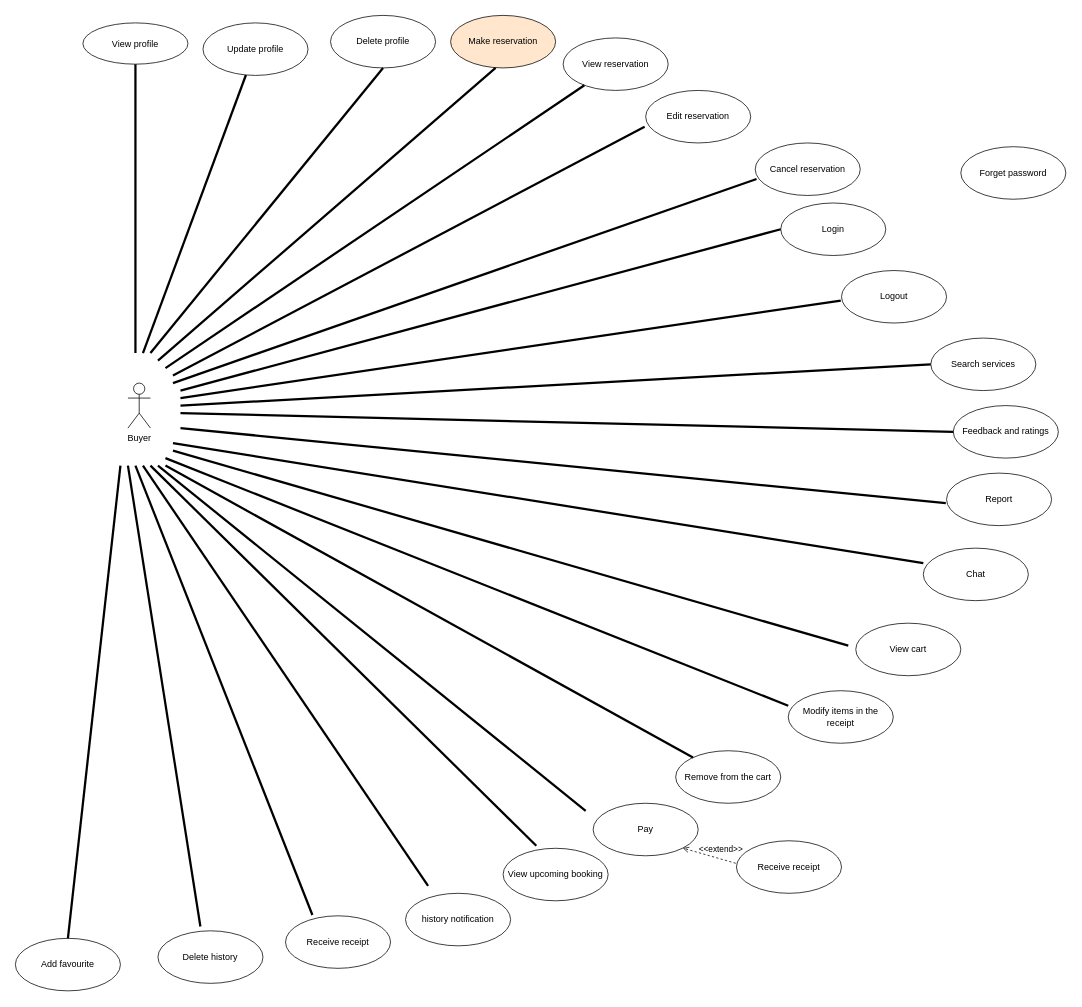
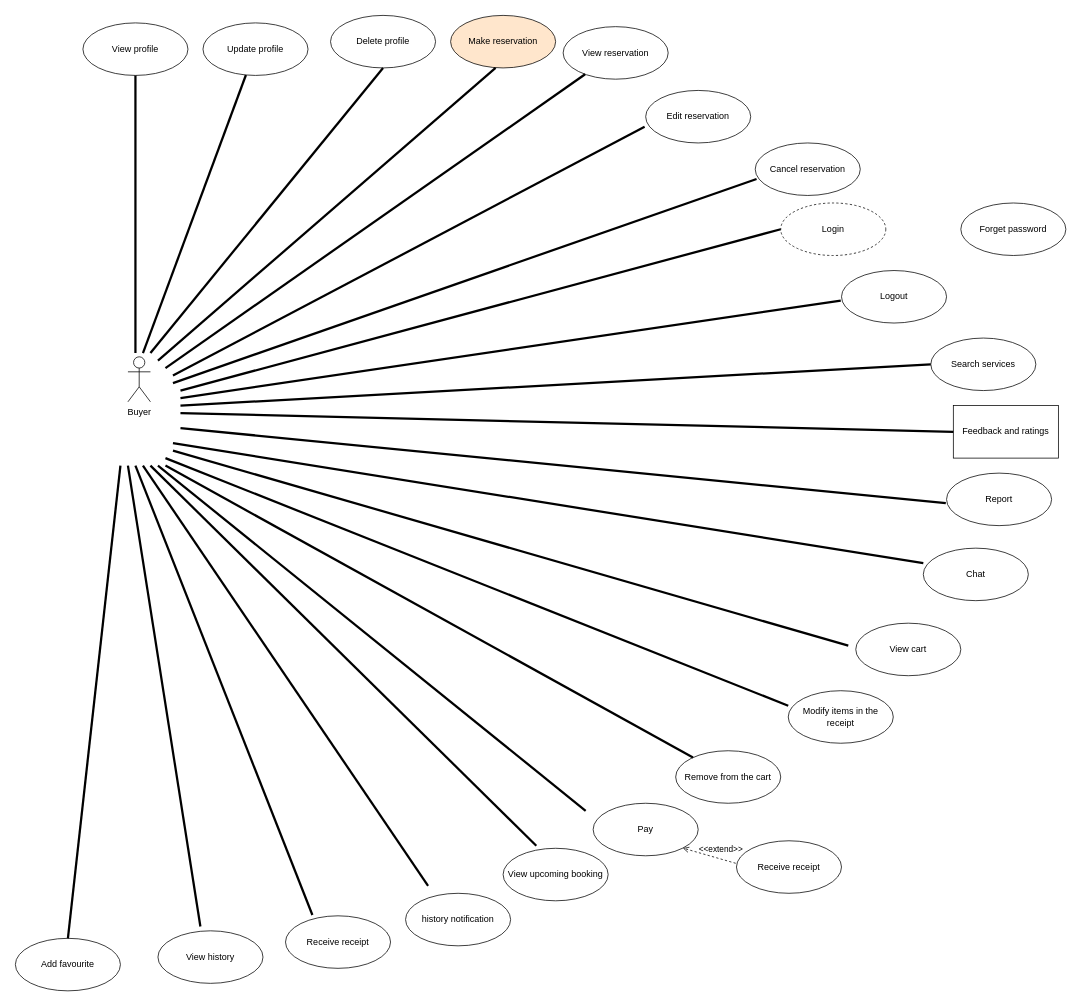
  <mxCell id="0" />
  <mxCell id="1" parent="0" />
- <mxCell id="2" value="Buyer" style="shape=umlActor;verticalLabelPosition=bottom;verticalAlign=top;html=1;" vertex="1" parent="1"><mxGeometry x="170" y="510" width="30" height="60" as="geometry" /></mxCell>
- <mxCell id="3" value="View profile" style="ellipse;whiteSpace=wrap;html=1;" vertex="1" parent="1"><mxGeometry x="110" y="30" width="140" height="55" as="geometry" /></mxCell>
+ <mxCell id="2" value="Buyer" style="shape=umlActor;verticalLabelPosition=bottom;verticalAlign=top;html=1;" vertex="1" parent="1"><mxGeometry x="170" y="475" width="30" height="60" as="geometry" /></mxCell>
+ <mxCell id="3" value="View profile" style="ellipse;whiteSpace=wrap;html=1;" vertex="1" parent="1"><mxGeometry x="110" y="30" width="140" height="70" as="geometry" /></mxCell>
  <mxCell id="4" value="Update profile" style="ellipse;whiteSpace=wrap;html=1;" vertex="1" parent="1"><mxGeometry x="270" y="30" width="140" height="70" as="geometry" /></mxCell>
  <mxCell id="5" value="Delete profile" style="ellipse;whiteSpace=wrap;html=1;" vertex="1" parent="1"><mxGeometry x="440" y="20" width="140" height="70" as="geometry" /></mxCell>
  <mxCell id="6" value="Make reservation" style="ellipse;whiteSpace=wrap;html=1;fillColor=#ffe6cc;" vertex="1" parent="1"><mxGeometry x="600" y="20" width="140" height="70" as="geometry" /></mxCell>
  <mxCell id="7" value="View upcoming booking" style="ellipse;whiteSpace=wrap;html=1;" vertex="1" parent="1"><mxGeometry x="670" y="1130" width="140" height="70" as="geometry" /></mxCell>
  <mxCell id="8" value="Cancel reservation" style="ellipse;whiteSpace=wrap;html=1;" vertex="1" parent="1"><mxGeometry x="1006" y="190" width="140" height="70" as="geometry" /></mxCell>
- <mxCell id="9" value="View reservation" style="ellipse;whiteSpace=wrap;html=1;" vertex="1" parent="1"><mxGeometry x="750" y="50" width="140" height="70" as="geometry" /></mxCell>
+ <mxCell id="9" value="View reservation" style="ellipse;whiteSpace=wrap;html=1;" vertex="1" parent="1"><mxGeometry x="750" y="35" width="140" height="70" as="geometry" /></mxCell>
  <mxCell id="10" value="Edit reservation" style="ellipse;whiteSpace=wrap;html=1;" vertex="1" parent="1"><mxGeometry x="860" y="120" width="140" height="70" as="geometry" /></mxCell>
  <mxCell id="11" value="Search services&lt;br&gt;" style="ellipse;whiteSpace=wrap;html=1;" vertex="1" parent="1"><mxGeometry x="1240" y="450" width="140" height="70" as="geometry" /></mxCell>
- <mxCell id="12" value="Delete history&lt;br&gt;" style="ellipse;whiteSpace=wrap;html=1;" vertex="1" parent="1"><mxGeometry x="210" y="1240" width="140" height="70" as="geometry" /></mxCell>
+ <mxCell id="12" value="View history&lt;br&gt;" style="ellipse;whiteSpace=wrap;html=1;" vertex="1" parent="1"><mxGeometry x="210" y="1240" width="140" height="70" as="geometry" /></mxCell>
  <mxCell id="13" value="Pay" style="ellipse;whiteSpace=wrap;html=1;" vertex="1" parent="1"><mxGeometry x="790" y="1070" width="140" height="70" as="geometry" /></mxCell>
  <mxCell id="14" value="history notification&lt;br&gt;" style="ellipse;whiteSpace=wrap;html=1;" vertex="1" parent="1"><mxGeometry x="540" y="1190" width="140" height="70" as="geometry" /></mxCell>
- <mxCell id="15" value="Feedback and ratings&lt;br&gt;" style="ellipse;whiteSpace=wrap;html=1;" vertex="1" parent="1"><mxGeometry x="1270" y="540" width="140" height="70" as="geometry" /></mxCell>
+ <mxCell id="15" value="Feedback and ratings&lt;br&gt;" style="whiteSpace=wrap;html=1;rounded=0;" vertex="1" parent="1"><mxGeometry x="1270" y="540" width="140" height="70" as="geometry" /></mxCell>
  <mxCell id="16" value="Report&lt;br&gt;" style="ellipse;whiteSpace=wrap;html=1;" vertex="1" parent="1"><mxGeometry x="1261" y="630" width="140" height="70" as="geometry" /></mxCell>
  <mxCell id="17" value="Logout" style="ellipse;whiteSpace=wrap;html=1;" vertex="1" parent="1"><mxGeometry x="1121" y="360" width="140" height="70" as="geometry" /></mxCell>
  <mxCell id="18" value="Chat" style="ellipse;whiteSpace=wrap;html=1;" vertex="1" parent="1"><mxGeometry x="1230" y="730" width="140" height="70" as="geometry" /></mxCell>
- <mxCell id="19" value="Login" style="ellipse;whiteSpace=wrap;html=1;" vertex="1" parent="1"><mxGeometry x="1040" y="270" width="140" height="70" as="geometry" /></mxCell>
- <mxCell id="20" value="Forget password&lt;br&gt;" style="ellipse;whiteSpace=wrap;html=1;" vertex="1" parent="1"><mxGeometry x="1280" y="195" width="140" height="70" as="geometry" /></mxCell>
+ <mxCell id="19" value="Login" style="ellipse;whiteSpace=wrap;html=1;dashed=1;" vertex="1" parent="1"><mxGeometry x="1040" y="270" width="140" height="70" as="geometry" /></mxCell>
+ <mxCell id="20" value="Forget password&lt;br&gt;" style="ellipse;whiteSpace=wrap;html=1;" vertex="1" parent="1"><mxGeometry x="1280" y="270" width="140" height="70" as="geometry" /></mxCell>
  <mxCell id="21" value="Receive receipt&lt;br&gt;" style="ellipse;whiteSpace=wrap;html=1;" vertex="1" parent="1"><mxGeometry x="380" y="1220" width="140" height="70" as="geometry" /></mxCell>
  <mxCell id="22" value="View cart" style="ellipse;whiteSpace=wrap;html=1;" vertex="1" parent="1"><mxGeometry x="1140" y="830" width="140" height="70" as="geometry" /></mxCell>
  <mxCell id="23" value="Modify items in the receipt" style="ellipse;whiteSpace=wrap;html=1;" vertex="1" parent="1"><mxGeometry x="1050" y="920" width="140" height="70" as="geometry" /></mxCell>
  <mxCell id="24" value="Add favourite" style="ellipse;whiteSpace=wrap;html=1;" vertex="1" parent="1"><mxGeometry x="20" y="1250" width="140" height="70" as="geometry" /></mxCell>
  <mxCell id="25" value="Remove from the cart" style="ellipse;whiteSpace=wrap;html=1;" vertex="1" parent="1"><mxGeometry x="900" y="1000" width="140" height="70" as="geometry" /></mxCell>
  <mxCell id="26" value="" style="endArrow=none;startArrow=none;endFill=0;startFill=0;endSize=8;html=1;verticalAlign=bottom;labelBackgroundColor=none;strokeWidth=3;rounded=0;entryX=0.5;entryY=1;entryDx=0;entryDy=0;" edge="1" parent="1" target="3"><mxGeometry width="160" relative="1" as="geometry"><mxPoint x="180" y="470" as="sourcePoint" /><mxPoint x="300" y="304.47" as="targetPoint" /></mxGeometry></mxCell>
  <mxCell id="27" value="" style="endArrow=none;startArrow=none;endFill=0;startFill=0;endSize=8;html=1;verticalAlign=bottom;labelBackgroundColor=none;strokeWidth=3;rounded=0;" edge="1" parent="1" target="4"><mxGeometry width="160" relative="1" as="geometry"><mxPoint x="190" y="470" as="sourcePoint" /><mxPoint x="360" y="80" as="targetPoint" /></mxGeometry></mxCell>
  <mxCell id="28" value="" style="endArrow=none;startArrow=none;endFill=0;startFill=0;endSize=8;html=1;verticalAlign=bottom;labelBackgroundColor=none;strokeWidth=3;rounded=0;entryX=0.5;entryY=1;entryDx=0;entryDy=0;" edge="1" parent="1" target="5"><mxGeometry width="160" relative="1" as="geometry"><mxPoint x="200" y="470" as="sourcePoint" /><mxPoint x="660" y="320" as="targetPoint" /></mxGeometry></mxCell>
  <mxCell id="29" value="" style="endArrow=none;startArrow=none;endFill=0;startFill=0;endSize=8;html=1;verticalAlign=bottom;labelBackgroundColor=none;strokeWidth=3;rounded=0;" edge="1" parent="1"><mxGeometry width="160" relative="1" as="geometry"><mxPoint x="210" y="480" as="sourcePoint" /><mxPoint x="660" y="90" as="targetPoint" /></mxGeometry></mxCell>
  <mxCell id="30" value="" style="endArrow=none;startArrow=none;endFill=0;startFill=0;endSize=8;html=1;verticalAlign=bottom;labelBackgroundColor=none;strokeWidth=3;rounded=0;" edge="1" parent="1" target="9"><mxGeometry width="160" relative="1" as="geometry"><mxPoint x="220" y="490" as="sourcePoint" /><mxPoint x="660" y="320" as="targetPoint" /></mxGeometry></mxCell>
  <mxCell id="31" value="" style="endArrow=none;startArrow=none;endFill=0;startFill=0;endSize=8;html=1;verticalAlign=bottom;labelBackgroundColor=none;strokeWidth=3;rounded=0;entryX=-0.01;entryY=0.692;entryDx=0;entryDy=0;entryPerimeter=0;" edge="1" parent="1" target="10"><mxGeometry width="160" relative="1" as="geometry"><mxPoint x="230" y="500" as="sourcePoint" /><mxPoint x="660" y="320" as="targetPoint" /></mxGeometry></mxCell>
  <mxCell id="32" value="" style="endArrow=none;startArrow=none;endFill=0;startFill=0;endSize=8;html=1;verticalAlign=bottom;labelBackgroundColor=none;strokeWidth=3;rounded=0;entryX=0.013;entryY=0.685;entryDx=0;entryDy=0;entryPerimeter=0;" edge="1" parent="1" target="8"><mxGeometry width="160" relative="1" as="geometry"><mxPoint x="230" y="510" as="sourcePoint" /><mxPoint x="730" y="450" as="targetPoint" /></mxGeometry></mxCell>
  <mxCell id="33" value="" style="endArrow=none;startArrow=none;endFill=0;startFill=0;endSize=8;html=1;verticalAlign=bottom;labelBackgroundColor=none;strokeWidth=3;rounded=0;entryX=0;entryY=0.5;entryDx=0;entryDy=0;" edge="1" parent="1" target="19"><mxGeometry width="160" relative="1" as="geometry"><mxPoint x="240" y="520" as="sourcePoint" /><mxPoint x="730" y="490" as="targetPoint" /></mxGeometry></mxCell>
  <mxCell id="34" value="" style="endArrow=none;startArrow=none;endFill=0;startFill=0;endSize=8;html=1;verticalAlign=bottom;labelBackgroundColor=none;strokeWidth=3;rounded=0;" edge="1" parent="1"><mxGeometry width="160" relative="1" as="geometry"><mxPoint x="240" y="530" as="sourcePoint" /><mxPoint x="1120" y="400" as="targetPoint" /></mxGeometry></mxCell>
  <mxCell id="35" value="" style="endArrow=none;startArrow=none;endFill=0;startFill=0;endSize=8;html=1;verticalAlign=bottom;labelBackgroundColor=none;strokeWidth=3;rounded=0;entryX=0;entryY=0.5;entryDx=0;entryDy=0;" edge="1" parent="1" target="11"><mxGeometry width="160" relative="1" as="geometry"><mxPoint x="240" y="540" as="sourcePoint" /><mxPoint x="870" y="600" as="targetPoint" /></mxGeometry></mxCell>
  <mxCell id="36" value="" style="endArrow=none;startArrow=none;endFill=0;startFill=0;endSize=8;html=1;verticalAlign=bottom;labelBackgroundColor=none;strokeWidth=3;rounded=0;entryX=0;entryY=0.5;entryDx=0;entryDy=0;" edge="1" parent="1" target="15"><mxGeometry width="160" relative="1" as="geometry"><mxPoint x="240" y="550" as="sourcePoint" /><mxPoint x="870" y="600" as="targetPoint" /></mxGeometry></mxCell>
  <mxCell id="37" value="" style="endArrow=none;startArrow=none;endFill=0;startFill=0;endSize=8;html=1;verticalAlign=bottom;labelBackgroundColor=none;strokeWidth=3;rounded=0;" edge="1" parent="1"><mxGeometry width="160" relative="1" as="geometry"><mxPoint x="240" y="570" as="sourcePoint" /><mxPoint x="1260" y="670" as="targetPoint" /></mxGeometry></mxCell>
  <mxCell id="38" value="" style="endArrow=none;startArrow=none;endFill=0;startFill=0;endSize=8;html=1;verticalAlign=bottom;labelBackgroundColor=none;strokeWidth=3;rounded=0;entryX=0;entryY=0.286;entryDx=0;entryDy=0;entryPerimeter=0;" edge="1" parent="1" target="18"><mxGeometry width="160" relative="1" as="geometry"><mxPoint x="230" y="590" as="sourcePoint" /><mxPoint x="870" y="610" as="targetPoint" /></mxGeometry></mxCell>
  <mxCell id="39" value="" style="endArrow=none;startArrow=none;endFill=0;startFill=0;endSize=8;html=1;verticalAlign=bottom;labelBackgroundColor=none;strokeWidth=3;rounded=0;" edge="1" parent="1"><mxGeometry width="160" relative="1" as="geometry"><mxPoint x="230" y="600" as="sourcePoint" /><mxPoint x="1130" y="860" as="targetPoint" /></mxGeometry></mxCell>
  <mxCell id="40" value="" style="endArrow=none;startArrow=none;endFill=0;startFill=0;endSize=8;html=1;verticalAlign=bottom;labelBackgroundColor=none;strokeWidth=3;rounded=0;entryX=0.5;entryY=0;entryDx=0;entryDy=0;" edge="1" parent="1" target="24"><mxGeometry width="160" relative="1" as="geometry"><mxPoint x="160" y="620" as="sourcePoint" /><mxPoint x="870" y="780" as="targetPoint" /></mxGeometry></mxCell>
  <mxCell id="41" value="" style="endArrow=none;startArrow=none;endFill=0;startFill=0;endSize=8;html=1;verticalAlign=bottom;labelBackgroundColor=none;strokeWidth=3;rounded=0;entryX=0.404;entryY=-0.082;entryDx=0;entryDy=0;entryPerimeter=0;" edge="1" parent="1" target="12"><mxGeometry width="160" relative="1" as="geometry"><mxPoint x="170" y="620" as="sourcePoint" /><mxPoint x="870" y="780" as="targetPoint" /></mxGeometry></mxCell>
  <mxCell id="42" value="" style="endArrow=none;startArrow=none;endFill=0;startFill=0;endSize=8;html=1;verticalAlign=bottom;labelBackgroundColor=none;strokeWidth=3;rounded=0;entryX=0.256;entryY=-0.016;entryDx=0;entryDy=0;entryPerimeter=0;" edge="1" parent="1" target="21"><mxGeometry width="160" relative="1" as="geometry"><mxPoint x="180" y="620" as="sourcePoint" /><mxPoint x="870" y="780" as="targetPoint" /></mxGeometry></mxCell>
  <mxCell id="43" value="" style="endArrow=none;startArrow=none;endFill=0;startFill=0;endSize=8;html=1;verticalAlign=bottom;labelBackgroundColor=none;strokeWidth=3;rounded=0;" edge="1" parent="1"><mxGeometry width="160" relative="1" as="geometry"><mxPoint x="190" y="620" as="sourcePoint" /><mxPoint x="570" y="1180" as="targetPoint" /></mxGeometry></mxCell>
  <mxCell id="44" value="" style="endArrow=none;startArrow=none;endFill=0;startFill=0;endSize=8;html=1;verticalAlign=bottom;labelBackgroundColor=none;strokeWidth=3;rounded=0;entryX=0.316;entryY=-0.049;entryDx=0;entryDy=0;entryPerimeter=0;" edge="1" parent="1" target="7"><mxGeometry width="160" relative="1" as="geometry"><mxPoint x="200" y="620" as="sourcePoint" /><mxPoint x="870" y="780" as="targetPoint" /></mxGeometry></mxCell>
  <mxCell id="45" value="" style="endArrow=none;startArrow=none;endFill=0;startFill=0;endSize=8;html=1;verticalAlign=bottom;labelBackgroundColor=none;strokeWidth=3;rounded=0;" edge="1" parent="1"><mxGeometry width="160" relative="1" as="geometry"><mxPoint x="210" y="620" as="sourcePoint" /><mxPoint x="780" y="1080" as="targetPoint" /></mxGeometry></mxCell>
  <mxCell id="46" value="" style="endArrow=none;startArrow=none;endFill=0;startFill=0;endSize=8;html=1;verticalAlign=bottom;labelBackgroundColor=none;strokeWidth=3;rounded=0;" edge="1" parent="1" target="25"><mxGeometry width="160" relative="1" as="geometry"><mxPoint x="220" y="620" as="sourcePoint" /><mxPoint x="770" y="780" as="targetPoint" /></mxGeometry></mxCell>
  <mxCell id="47" value="" style="endArrow=none;startArrow=none;endFill=0;startFill=0;endSize=8;html=1;verticalAlign=bottom;labelBackgroundColor=none;strokeWidth=3;rounded=0;entryX=0;entryY=0.286;entryDx=0;entryDy=0;entryPerimeter=0;" edge="1" parent="1" target="23"><mxGeometry width="160" relative="1" as="geometry"><mxPoint x="220" y="610" as="sourcePoint" /><mxPoint x="770" y="780" as="targetPoint" /></mxGeometry></mxCell>
  <mxCell id="48" value="Receive receipt&lt;br&gt;" style="ellipse;whiteSpace=wrap;html=1;" vertex="1" parent="1"><mxGeometry x="981" y="1120" width="140" height="70" as="geometry" /></mxCell>
  <mxCell id="49" value="&amp;lt;&amp;lt;extend&amp;gt;&amp;gt;" style="html=1;verticalAlign=bottom;labelBackgroundColor=none;endArrow=open;endFill=0;dashed=1;rounded=0;entryX=1;entryY=1;entryDx=0;entryDy=0;" edge="1" parent="1" target="13"><mxGeometry x="-0.401" y="-4" width="160" relative="1" as="geometry"><mxPoint x="980" y="1150" as="sourcePoint" /><mxPoint x="1000" y="1240" as="targetPoint" /><mxPoint as="offset" /></mxGeometry></mxCell>
